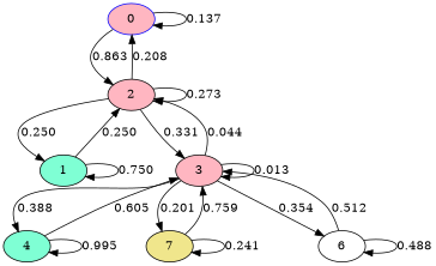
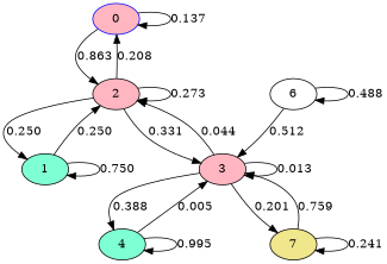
  digraph {
    nodesep=0.5
    node [fillcolor=lightpink style=filled]
    edge [weight=1]
    0 [color=blue]
    2
    1 [fillcolor=aquamarine]
    3
    4 [fillcolor=aquamarine]
    n6 [fillcolor=khaki label=7]
    6 [fillcolor=white]
    0 -> 0 [label=0.137]
    0 -> 2 [label=0.863]
    2 -> 0 [label=0.208]
    2 -> 2 [label=0.273]
    2 -> 1 [label=0.250]
    2 -> 3 [label=0.331]
    1 -> 2 [label=0.250]
    1 -> 1 [label=0.750]
    3 -> 2 [label=0.044]
    3 -> 3 [label=0.013]
    3 -> 4 [label=0.388]
    3 -> n6 [label=0.201]
-   3 -> 6 [label=0.354]
-   4 -> 3 [label=0.605]
+   4 -> 3 [label=0.005]
    4 -> 4 [label=0.995]
    n6 -> 3 [label=0.759]
    n6 -> n6 [label=0.241]
    6 -> 3 [label=0.512]
    6 -> 6 [label=0.488]
  }
